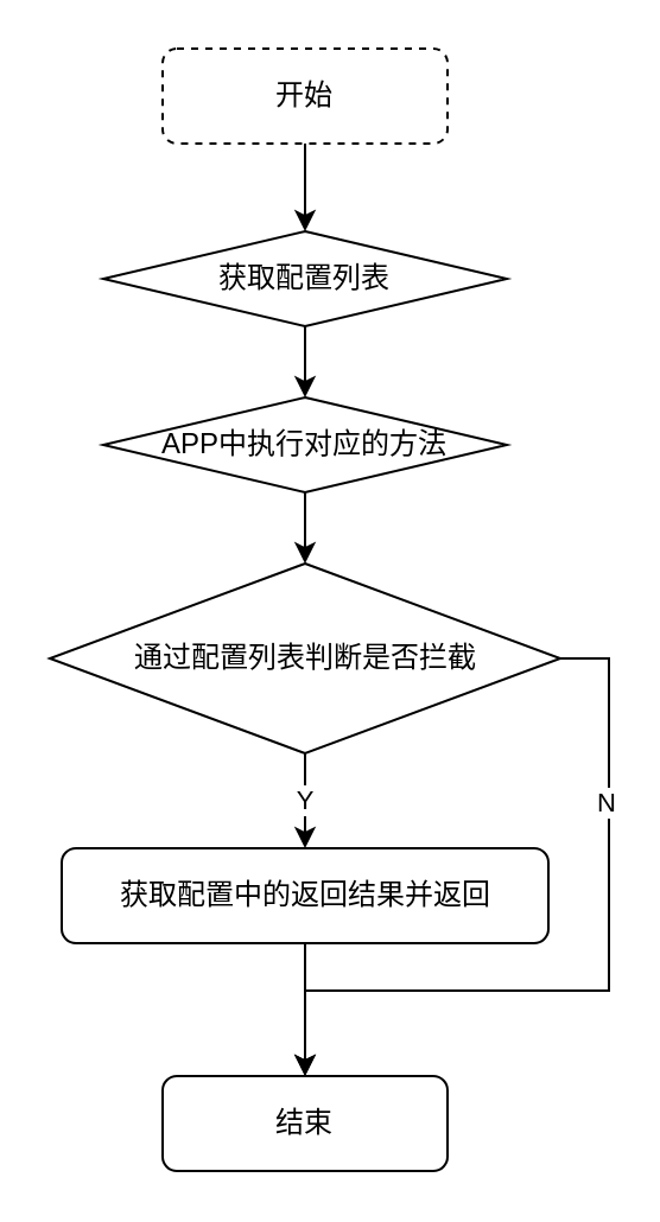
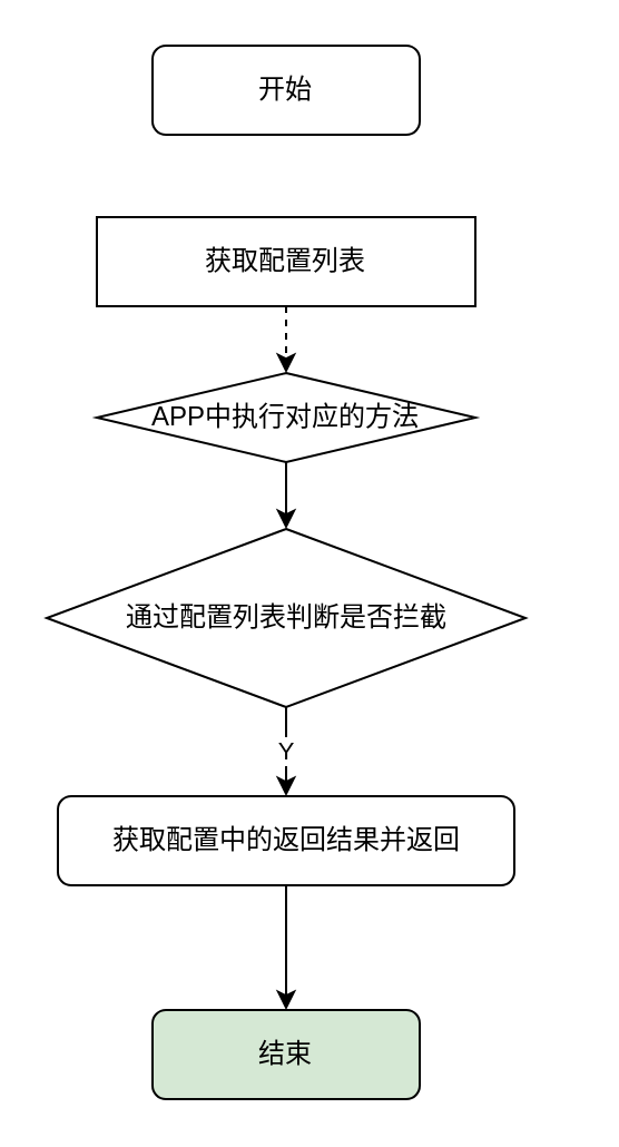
  <mxCell id="0" />
  <mxCell id="1" parent="0" />
- <mxCell id="2" style="edgeStyle=orthogonalEdgeStyle;rounded=0;orthogonalLoop=1;jettySize=auto;html=1;exitX=0.5;exitY=1;exitDx=0;exitDy=0;entryX=0.5;entryY=0;entryDx=0;entryDy=0;" edge="1" parent="1" source="3" target="11"><mxGeometry relative="1" as="geometry" /></mxCell>
- <mxCell id="3" value="开始" style="rounded=1;whiteSpace=wrap;html=1;dashed=1;" vertex="1" parent="1"><mxGeometry x="68" y="20" width="120" height="40" as="geometry" /></mxCell>
+ <mxCell id="3" value="开始" style="rounded=1;whiteSpace=wrap;html=1;" vertex="1" parent="1"><mxGeometry x="68" y="20" width="120" height="40" as="geometry" /></mxCell>
  <mxCell id="4" style="edgeStyle=orthogonalEdgeStyle;rounded=0;orthogonalLoop=1;jettySize=auto;html=1;exitX=0.5;exitY=1;exitDx=0;exitDy=0;entryX=0.5;entryY=0;entryDx=0;entryDy=0;" edge="1" parent="1" source="5" target="9"><mxGeometry relative="1" as="geometry" /></mxCell>
  <mxCell id="5" value="APP中执行对应的方法" style="rhombus;whiteSpace=wrap;html=1;" vertex="1" parent="1"><mxGeometry x="43" y="167" width="170" height="40" as="geometry" /></mxCell>
  <mxCell id="6" value="Y" style="edgeStyle=orthogonalEdgeStyle;rounded=0;orthogonalLoop=1;jettySize=auto;html=1;exitX=0.5;exitY=1;exitDx=0;exitDy=0;" edge="1" parent="1" source="9" target="13"><mxGeometry relative="1" as="geometry" /></mxCell>
- <mxCell id="7" style="edgeStyle=orthogonalEdgeStyle;rounded=0;orthogonalLoop=1;jettySize=auto;html=1;exitX=1;exitY=0.5;exitDx=0;exitDy=0;entryX=0.5;entryY=0;entryDx=0;entryDy=0;" edge="1" parent="1" source="9" target="14"><mxGeometry relative="1" as="geometry"><Array as="points"><mxPoint x="256" y="277" /><mxPoint x="256" y="417" /><mxPoint x="128" y="417" /></Array></mxGeometry></mxCell>
- <mxCell id="8" value="N" style="edgeLabel;html=1;align=center;verticalAlign=middle;resizable=0;points=[];" vertex="1" connectable="0" parent="7"><mxGeometry x="-0.842" y="-2" relative="1" as="geometry"><mxPoint y="55" as="offset" /></mxGeometry></mxCell>
  <mxCell id="9" value="通过配置列表判断是否拦截" style="rhombus;whiteSpace=wrap;html=1;" vertex="1" parent="1"><mxGeometry x="20.5" y="237" width="215" height="80" as="geometry" /></mxCell>
- <mxCell id="10" style="edgeStyle=orthogonalEdgeStyle;rounded=0;orthogonalLoop=1;jettySize=auto;html=1;exitX=0.5;exitY=1;exitDx=0;exitDy=0;entryX=0.5;entryY=0;entryDx=0;entryDy=0;" edge="1" parent="1" source="11" target="5"><mxGeometry relative="1" as="geometry" /></mxCell>
- <mxCell id="11" value="获取配置列表" style="rhombus;whiteSpace=wrap;html=1;" vertex="1" parent="1"><mxGeometry x="43" y="97" width="170" height="40" as="geometry" /></mxCell>
+ <mxCell id="10" style="edgeStyle=orthogonalEdgeStyle;rounded=0;orthogonalLoop=1;jettySize=auto;html=1;exitX=0.5;exitY=1;exitDx=0;exitDy=0;entryX=0.5;entryY=0;entryDx=0;entryDy=0;dashed=1;" edge="1" parent="1" source="11" target="5"><mxGeometry relative="1" as="geometry" /></mxCell>
+ <mxCell id="11" value="获取配置列表" style="rounded=0;whiteSpace=wrap;html=1;" vertex="1" parent="1"><mxGeometry x="43" y="97" width="170" height="40" as="geometry" /></mxCell>
  <mxCell id="12" style="edgeStyle=orthogonalEdgeStyle;rounded=0;orthogonalLoop=1;jettySize=auto;html=1;exitX=0.5;exitY=1;exitDx=0;exitDy=0;entryX=0.5;entryY=0;entryDx=0;entryDy=0;" edge="1" parent="1" source="13" target="14"><mxGeometry relative="1" as="geometry" /></mxCell>
  <mxCell id="13" value="获取配置中的返回结果并返回" style="whiteSpace=wrap;html=1;rounded=1;" vertex="1" parent="1"><mxGeometry x="25.5" y="357" width="205" height="40" as="geometry" /></mxCell>
- <mxCell id="14" value="结束" style="rounded=1;whiteSpace=wrap;html=1;" vertex="1" parent="1"><mxGeometry x="68" y="453" width="120" height="40" as="geometry" /></mxCell>
+ <mxCell id="14" value="结束" style="rounded=1;whiteSpace=wrap;html=1;fillColor=#d5e8d4;" vertex="1" parent="1"><mxGeometry x="68" y="453" width="120" height="40" as="geometry" /></mxCell>
